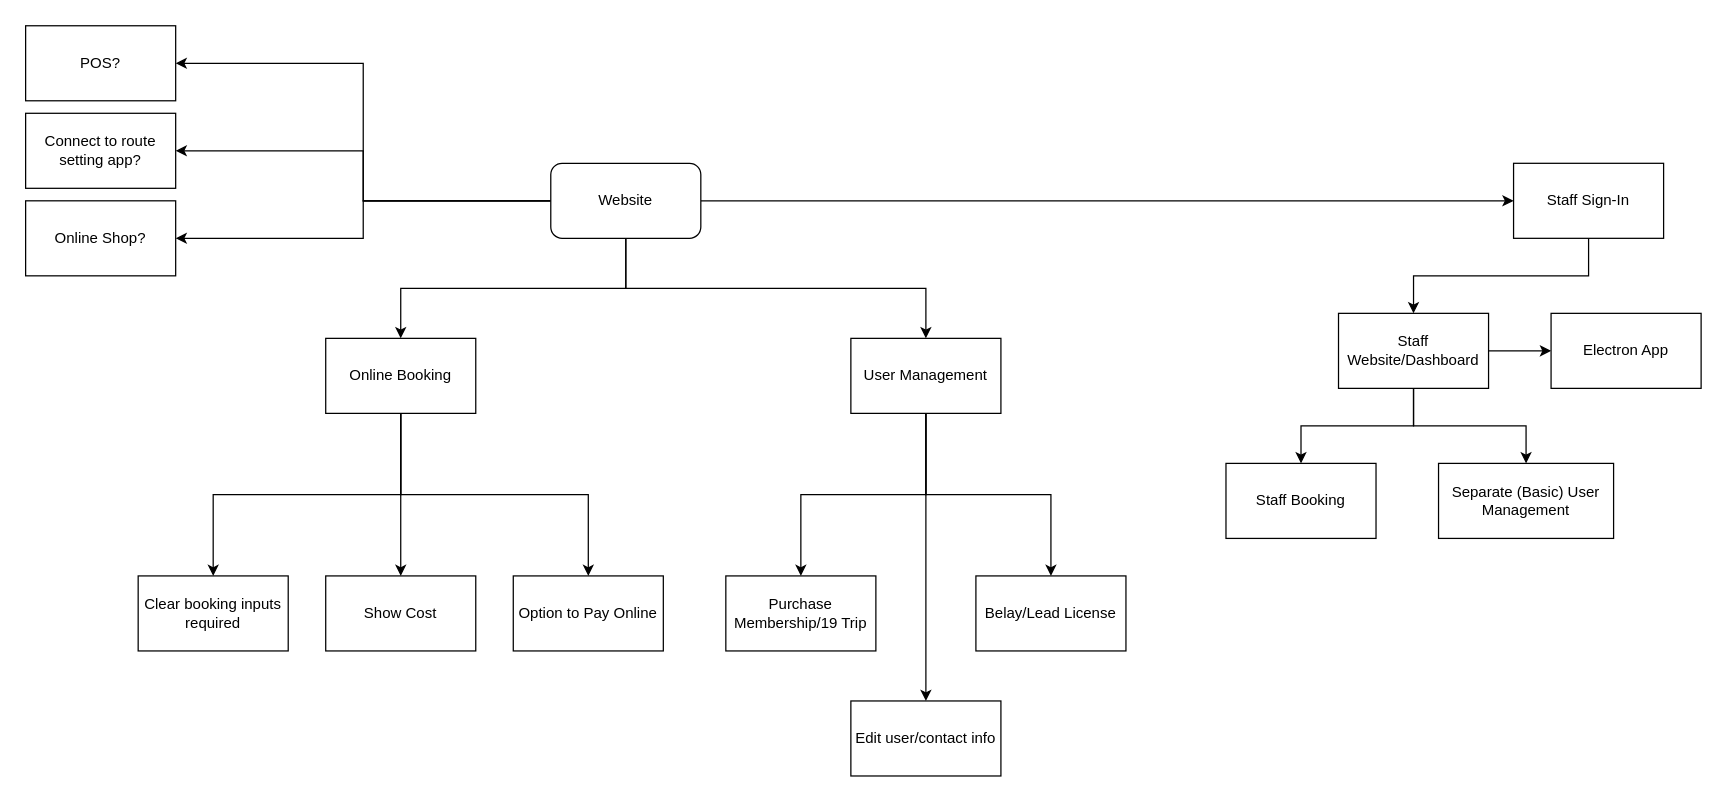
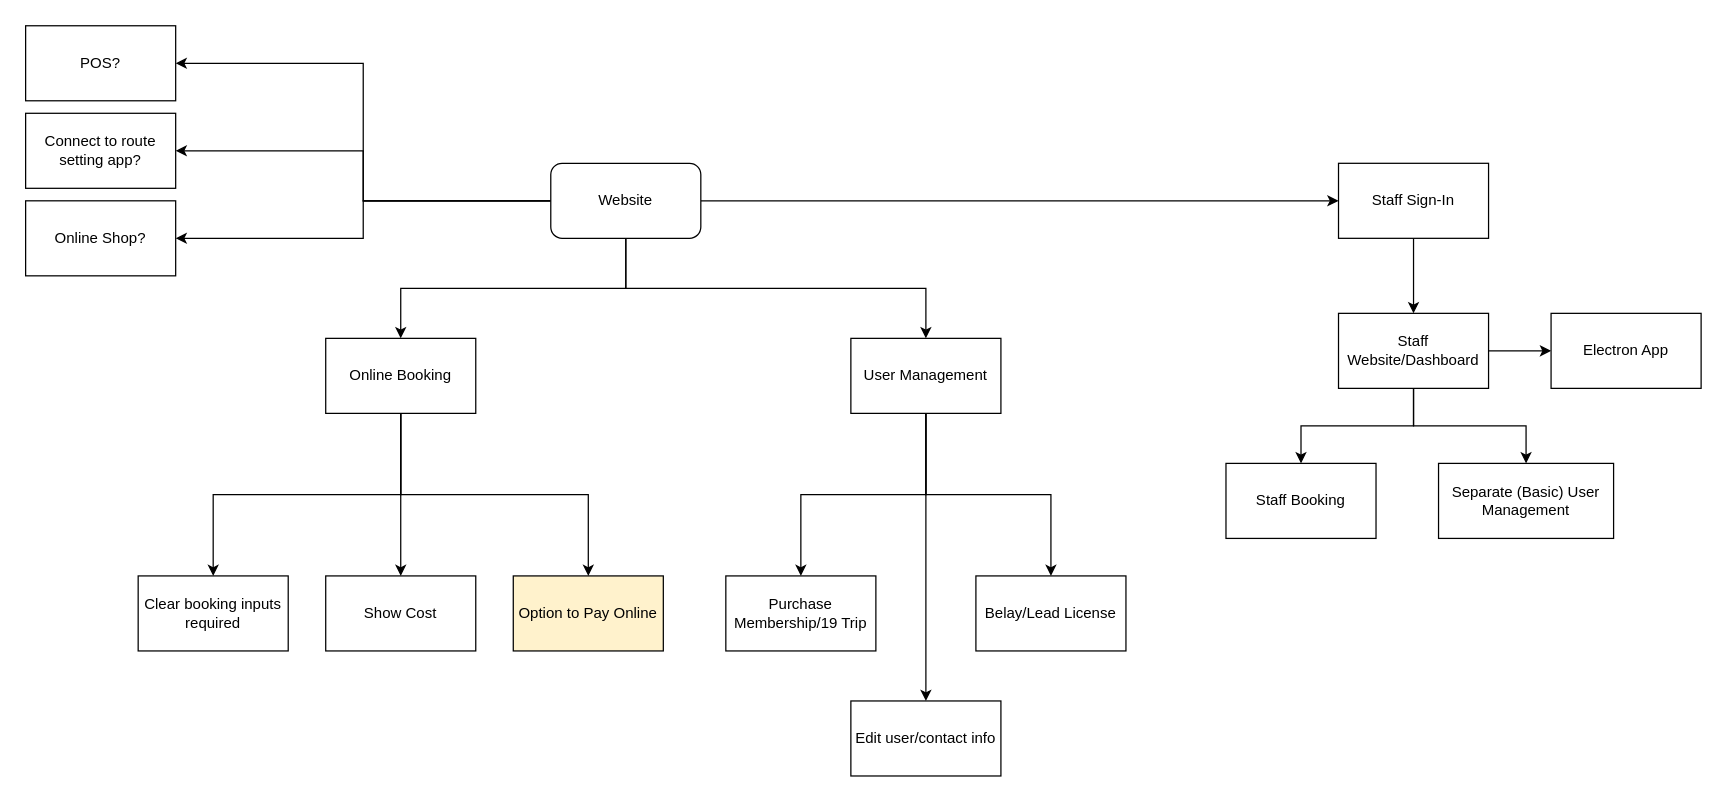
  <mxCell id="0" />
  <mxCell id="1" parent="0" />
  <mxCell id="2" style="edgeStyle=orthogonalEdgeStyle;rounded=0;orthogonalLoop=1;jettySize=auto;html=1;exitX=0.5;exitY=1;exitDx=0;exitDy=0;" edge="1" parent="1" source="8" target="12"><mxGeometry relative="1" as="geometry" /></mxCell>
  <mxCell id="3" style="edgeStyle=orthogonalEdgeStyle;rounded=0;orthogonalLoop=1;jettySize=auto;html=1;exitX=0.5;exitY=1;exitDx=0;exitDy=0;entryX=0.5;entryY=0;entryDx=0;entryDy=0;" edge="1" parent="1" source="8" target="16"><mxGeometry relative="1" as="geometry" /></mxCell>
  <mxCell id="4" style="edgeStyle=orthogonalEdgeStyle;rounded=0;orthogonalLoop=1;jettySize=auto;html=1;exitX=1;exitY=0.5;exitDx=0;exitDy=0;entryX=0;entryY=0.5;entryDx=0;entryDy=0;" edge="1" parent="1" source="8" target="22"><mxGeometry relative="1" as="geometry" /></mxCell>
  <mxCell id="5" style="edgeStyle=orthogonalEdgeStyle;rounded=0;orthogonalLoop=1;jettySize=auto;html=1;exitX=0;exitY=0.5;exitDx=0;exitDy=0;" edge="1" parent="1" source="8" target="27"><mxGeometry relative="1" as="geometry" /></mxCell>
  <mxCell id="6" style="edgeStyle=orthogonalEdgeStyle;rounded=0;orthogonalLoop=1;jettySize=auto;html=1;exitX=0;exitY=0.5;exitDx=0;exitDy=0;entryX=1;entryY=0.5;entryDx=0;entryDy=0;" edge="1" parent="1" source="8" target="32"><mxGeometry relative="1" as="geometry" /></mxCell>
  <mxCell id="7" style="edgeStyle=orthogonalEdgeStyle;rounded=0;orthogonalLoop=1;jettySize=auto;html=1;exitX=0;exitY=0.5;exitDx=0;exitDy=0;entryX=1;entryY=0.5;entryDx=0;entryDy=0;" edge="1" parent="1" source="8" target="33"><mxGeometry relative="1" as="geometry" /></mxCell>
  <mxCell id="8" value="Website" style="whiteSpace=wrap;html=1;rounded=1;" vertex="1" parent="1"><mxGeometry x="440" y="130" width="120" height="60" as="geometry" /></mxCell>
  <mxCell id="9" style="edgeStyle=orthogonalEdgeStyle;rounded=0;orthogonalLoop=1;jettySize=auto;html=1;exitX=0.5;exitY=1;exitDx=0;exitDy=0;entryX=0.5;entryY=0;entryDx=0;entryDy=0;" edge="1" parent="1" source="12" target="29"><mxGeometry relative="1" as="geometry" /></mxCell>
  <mxCell id="10" style="edgeStyle=orthogonalEdgeStyle;rounded=0;orthogonalLoop=1;jettySize=auto;html=1;exitX=0.5;exitY=1;exitDx=0;exitDy=0;entryX=0.5;entryY=0;entryDx=0;entryDy=0;" edge="1" parent="1" source="12" target="28"><mxGeometry relative="1" as="geometry" /></mxCell>
  <mxCell id="11" style="edgeStyle=orthogonalEdgeStyle;rounded=0;orthogonalLoop=1;jettySize=auto;html=1;exitX=0.5;exitY=1;exitDx=0;exitDy=0;entryX=0.5;entryY=0;entryDx=0;entryDy=0;" edge="1" parent="1" source="12" target="30"><mxGeometry relative="1" as="geometry" /></mxCell>
  <mxCell id="12" value="Online Booking" style="rounded=0;whiteSpace=wrap;html=1;" vertex="1" parent="1"><mxGeometry x="260" y="270" width="120" height="60" as="geometry" /></mxCell>
  <mxCell id="13" style="edgeStyle=orthogonalEdgeStyle;rounded=0;orthogonalLoop=1;jettySize=auto;html=1;exitX=0.5;exitY=1;exitDx=0;exitDy=0;entryX=0.5;entryY=0;entryDx=0;entryDy=0;" edge="1" parent="1" source="16" target="25"><mxGeometry relative="1" as="geometry" /></mxCell>
  <mxCell id="14" style="edgeStyle=orthogonalEdgeStyle;rounded=0;orthogonalLoop=1;jettySize=auto;html=1;exitX=0.5;exitY=1;exitDx=0;exitDy=0;entryX=0.5;entryY=0;entryDx=0;entryDy=0;" edge="1" parent="1" source="16" target="26"><mxGeometry relative="1" as="geometry" /></mxCell>
  <mxCell id="15" style="edgeStyle=orthogonalEdgeStyle;rounded=0;orthogonalLoop=1;jettySize=auto;html=1;exitX=0.5;exitY=1;exitDx=0;exitDy=0;" edge="1" parent="1" source="16" target="31"><mxGeometry relative="1" as="geometry" /></mxCell>
  <mxCell id="16" value="User Management" style="rounded=0;whiteSpace=wrap;html=1;" vertex="1" parent="1"><mxGeometry x="680" y="270" width="120" height="60" as="geometry" /></mxCell>
  <mxCell id="17" style="edgeStyle=orthogonalEdgeStyle;rounded=0;orthogonalLoop=1;jettySize=auto;html=1;exitX=0.5;exitY=1;exitDx=0;exitDy=0;entryX=0.5;entryY=0;entryDx=0;entryDy=0;" edge="1" parent="1" source="20" target="24"><mxGeometry relative="1" as="geometry" /></mxCell>
  <mxCell id="18" style="edgeStyle=orthogonalEdgeStyle;rounded=0;orthogonalLoop=1;jettySize=auto;html=1;exitX=0.5;exitY=1;exitDx=0;exitDy=0;" edge="1" parent="1" source="20" target="23"><mxGeometry relative="1" as="geometry" /></mxCell>
  <mxCell id="19" style="edgeStyle=orthogonalEdgeStyle;rounded=0;orthogonalLoop=1;jettySize=auto;html=1;exitX=1;exitY=0.5;exitDx=0;exitDy=0;entryX=0;entryY=0.5;entryDx=0;entryDy=0;" edge="1" parent="1" source="20" target="34"><mxGeometry relative="1" as="geometry" /></mxCell>
  <mxCell id="20" value="Staff Website/Dashboard" style="rounded=0;whiteSpace=wrap;html=1;" vertex="1" parent="1"><mxGeometry x="1070" y="250" width="120" height="60" as="geometry" /></mxCell>
  <mxCell id="21" style="edgeStyle=orthogonalEdgeStyle;rounded=0;orthogonalLoop=1;jettySize=auto;html=1;exitX=0.5;exitY=1;exitDx=0;exitDy=0;entryX=0.5;entryY=0;entryDx=0;entryDy=0;" edge="1" parent="1" source="22" target="20"><mxGeometry relative="1" as="geometry" /></mxCell>
- <mxCell id="22" value="Staff Sign-In" style="rounded=0;whiteSpace=wrap;html=1;" vertex="1" parent="1"><mxGeometry x="1210" y="130" width="120" height="60" as="geometry" /></mxCell>
+ <mxCell id="22" value="Staff Sign-In" style="rounded=0;whiteSpace=wrap;html=1;" vertex="1" parent="1"><mxGeometry x="1070" y="130" width="120" height="60" as="geometry" /></mxCell>
  <mxCell id="23" value="Separate (Basic) User Management" style="rounded=0;whiteSpace=wrap;html=1;" vertex="1" parent="1"><mxGeometry x="1150" y="370" width="140" height="60" as="geometry" /></mxCell>
  <mxCell id="24" value="Staff Booking" style="rounded=0;whiteSpace=wrap;html=1;" vertex="1" parent="1"><mxGeometry x="980" y="370" width="120" height="60" as="geometry" /></mxCell>
  <mxCell id="25" value="Purchase Membership/19 Trip" style="rounded=0;whiteSpace=wrap;html=1;" vertex="1" parent="1"><mxGeometry x="580" y="460" width="120" height="60" as="geometry" /></mxCell>
  <mxCell id="26" value="Edit user/contact info" style="rounded=0;whiteSpace=wrap;html=1;" vertex="1" parent="1"><mxGeometry x="680" y="560" width="120" height="60" as="geometry" /></mxCell>
  <mxCell id="27" value="Connect to route setting app?" style="rounded=0;whiteSpace=wrap;html=1;" vertex="1" parent="1"><mxGeometry x="20" y="90" width="120" height="60" as="geometry" /></mxCell>
  <mxCell id="28" value="Show Cost" style="rounded=0;whiteSpace=wrap;html=1;" vertex="1" parent="1"><mxGeometry x="260" y="460" width="120" height="60" as="geometry" /></mxCell>
  <mxCell id="29" value="Clear booking inputs required" style="rounded=0;whiteSpace=wrap;html=1;" vertex="1" parent="1"><mxGeometry x="110" y="460" width="120" height="60" as="geometry" /></mxCell>
- <mxCell id="30" value="Option to Pay Online" style="rounded=0;whiteSpace=wrap;html=1;" vertex="1" parent="1"><mxGeometry x="410" y="460" width="120" height="60" as="geometry" /></mxCell>
+ <mxCell id="30" value="Option to Pay Online" style="rounded=0;whiteSpace=wrap;html=1;fillColor=#fff2cc;" vertex="1" parent="1"><mxGeometry x="410" y="460" width="120" height="60" as="geometry" /></mxCell>
  <mxCell id="31" value="Belay/Lead License" style="rounded=0;whiteSpace=wrap;html=1;" vertex="1" parent="1"><mxGeometry x="780" y="460" width="120" height="60" as="geometry" /></mxCell>
  <mxCell id="32" value="Online Shop?" style="rounded=0;whiteSpace=wrap;html=1;" vertex="1" parent="1"><mxGeometry x="20" y="160" width="120" height="60" as="geometry" /></mxCell>
  <mxCell id="33" value="POS?" style="rounded=0;whiteSpace=wrap;html=1;" vertex="1" parent="1"><mxGeometry x="20" y="20" width="120" height="60" as="geometry" /></mxCell>
  <mxCell id="34" value="Electron App" style="rounded=0;whiteSpace=wrap;html=1;" vertex="1" parent="1"><mxGeometry x="1240" y="250" width="120" height="60" as="geometry" /></mxCell>
